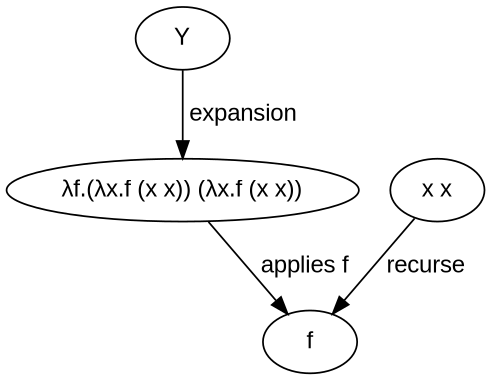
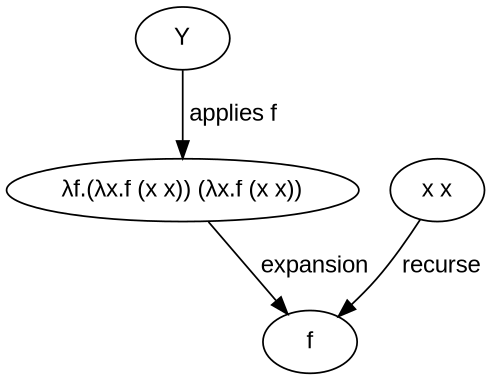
  digraph {
    fontname="Liberation Sans"
    node [fontname="Liberation Sans"]
    edge [fontname="Liberation Sans"]
    n1 [label=Y]
    n2 [label="λf.(λx.f (x x)) (λx.f (x x))"]
    n3 [label=f]
    n4 [label="x x"]
-   n1 -> n2 [label=" expansion"]
-   n2 -> n3 [label=" applies f"]
+   n1 -> n2 [label=" applies f"]
+   n2 -> n3 [label=" expansion"]
    n4 -> n3 [label=" recurse"]
  }
